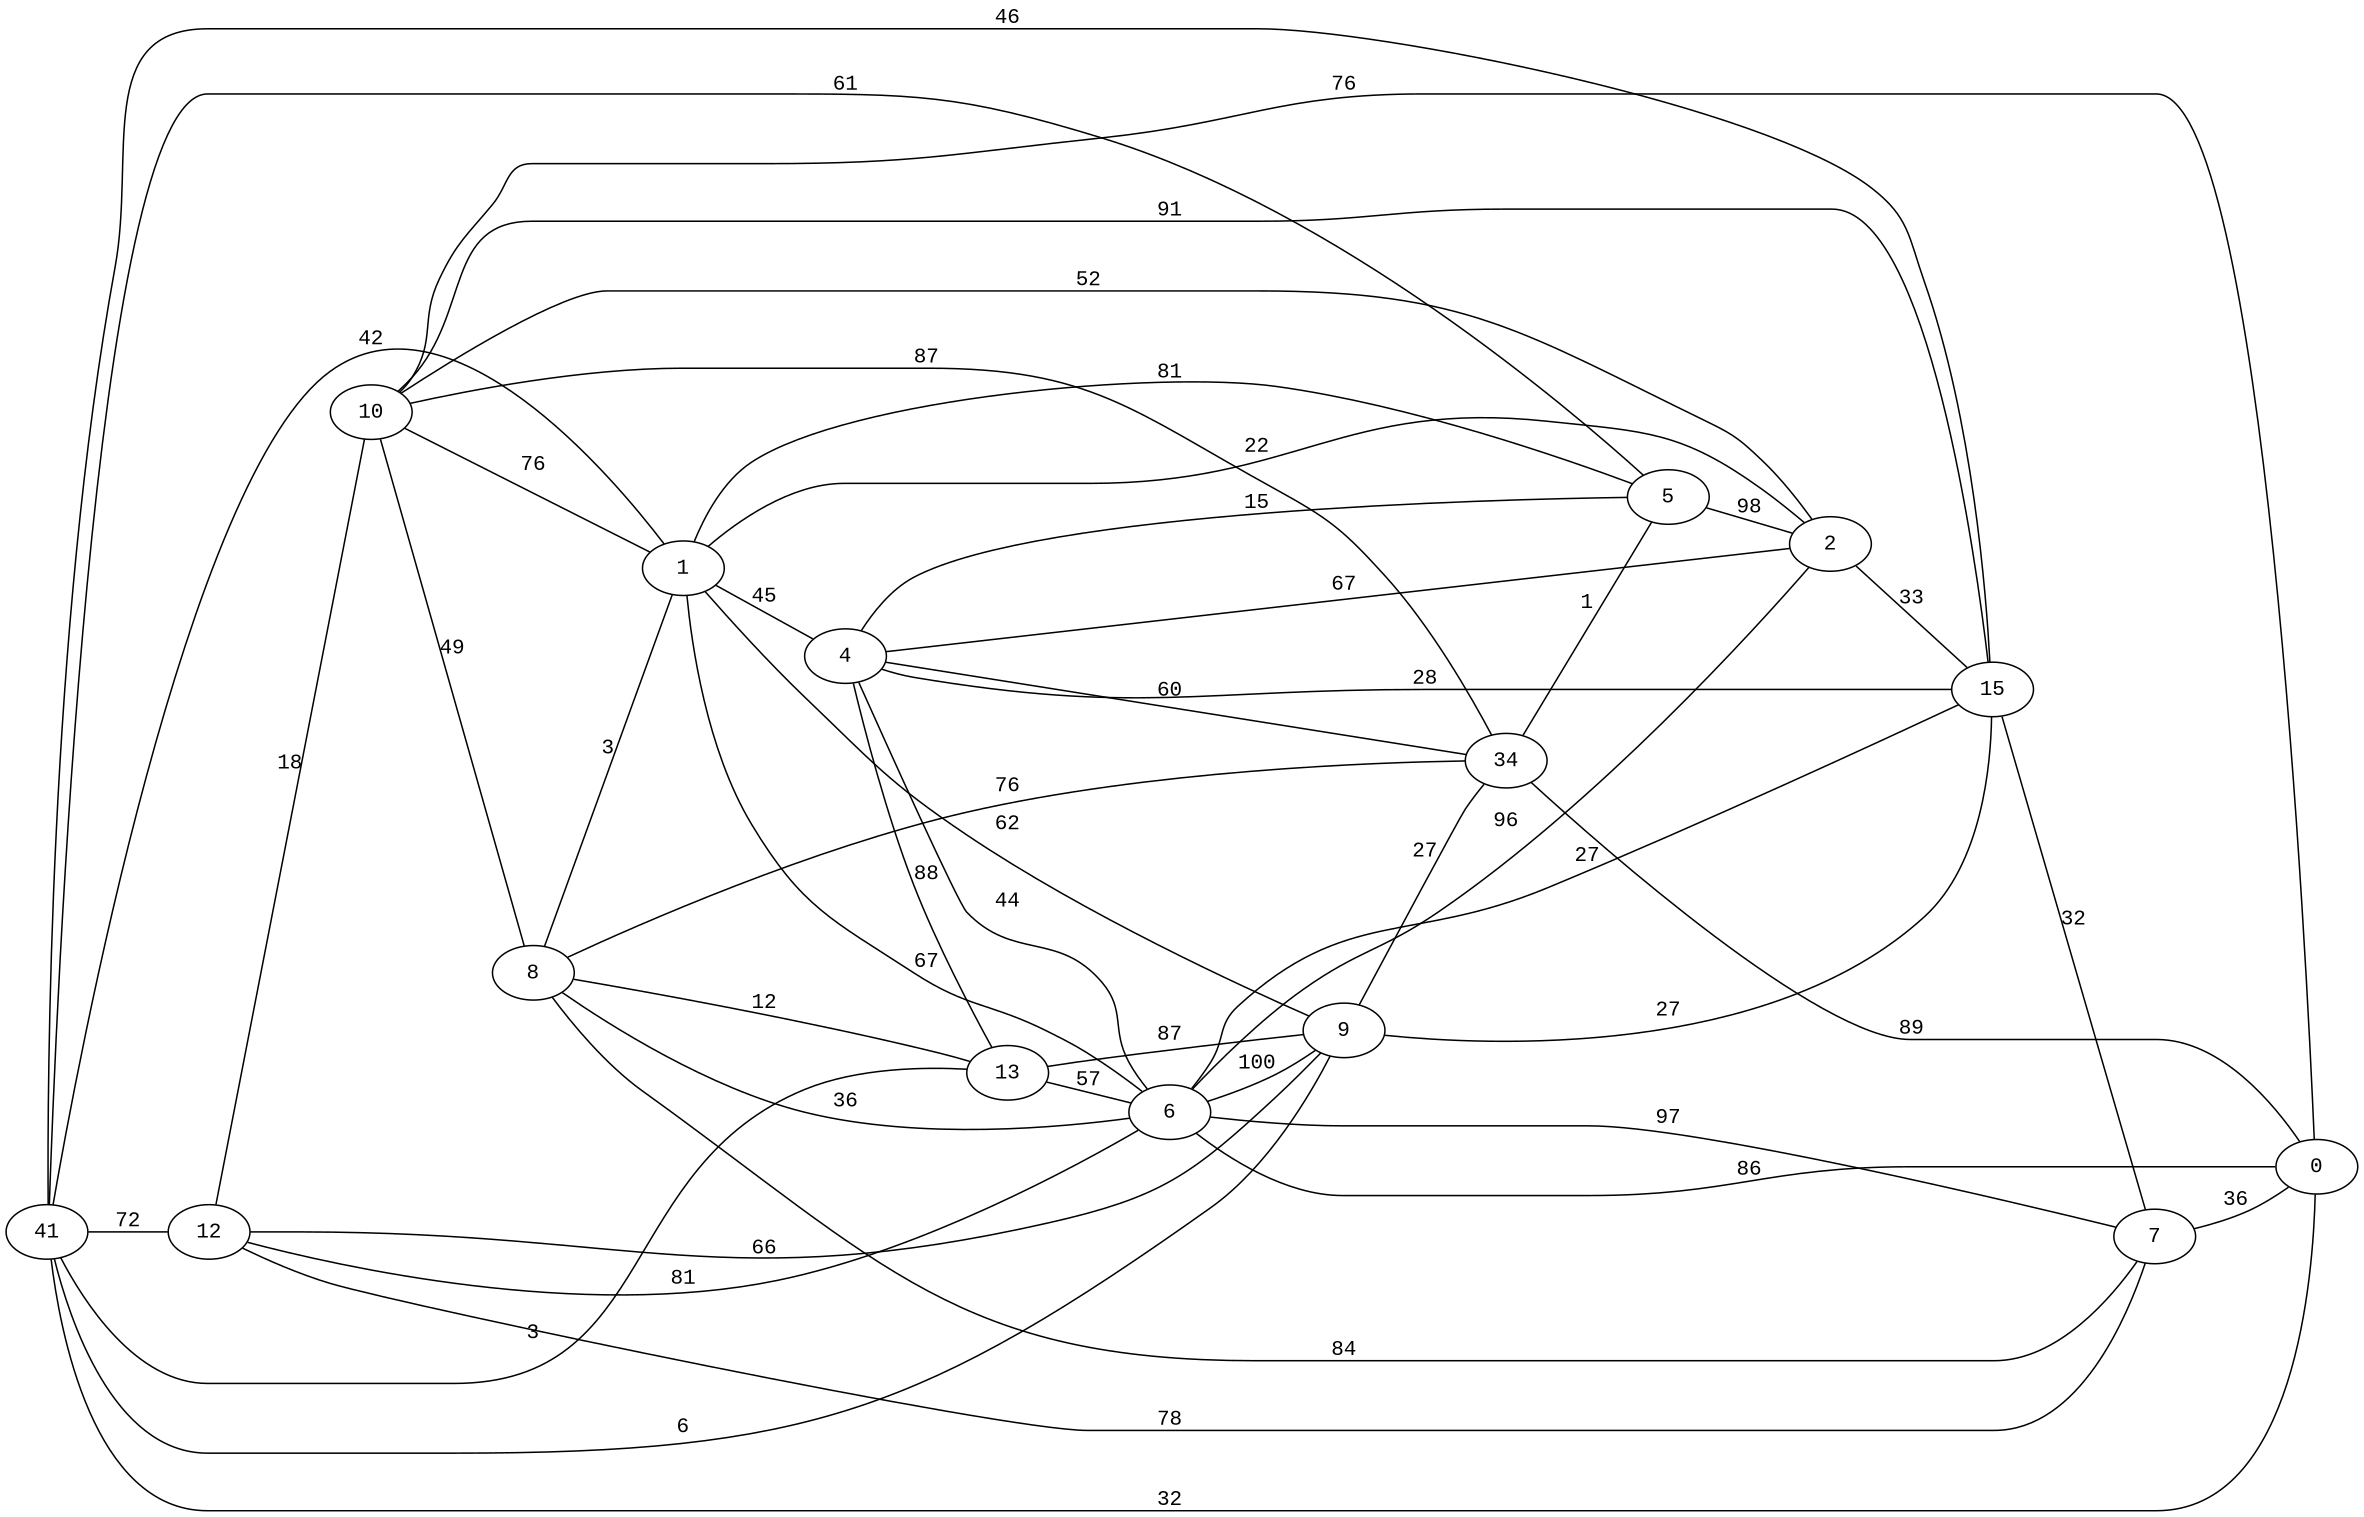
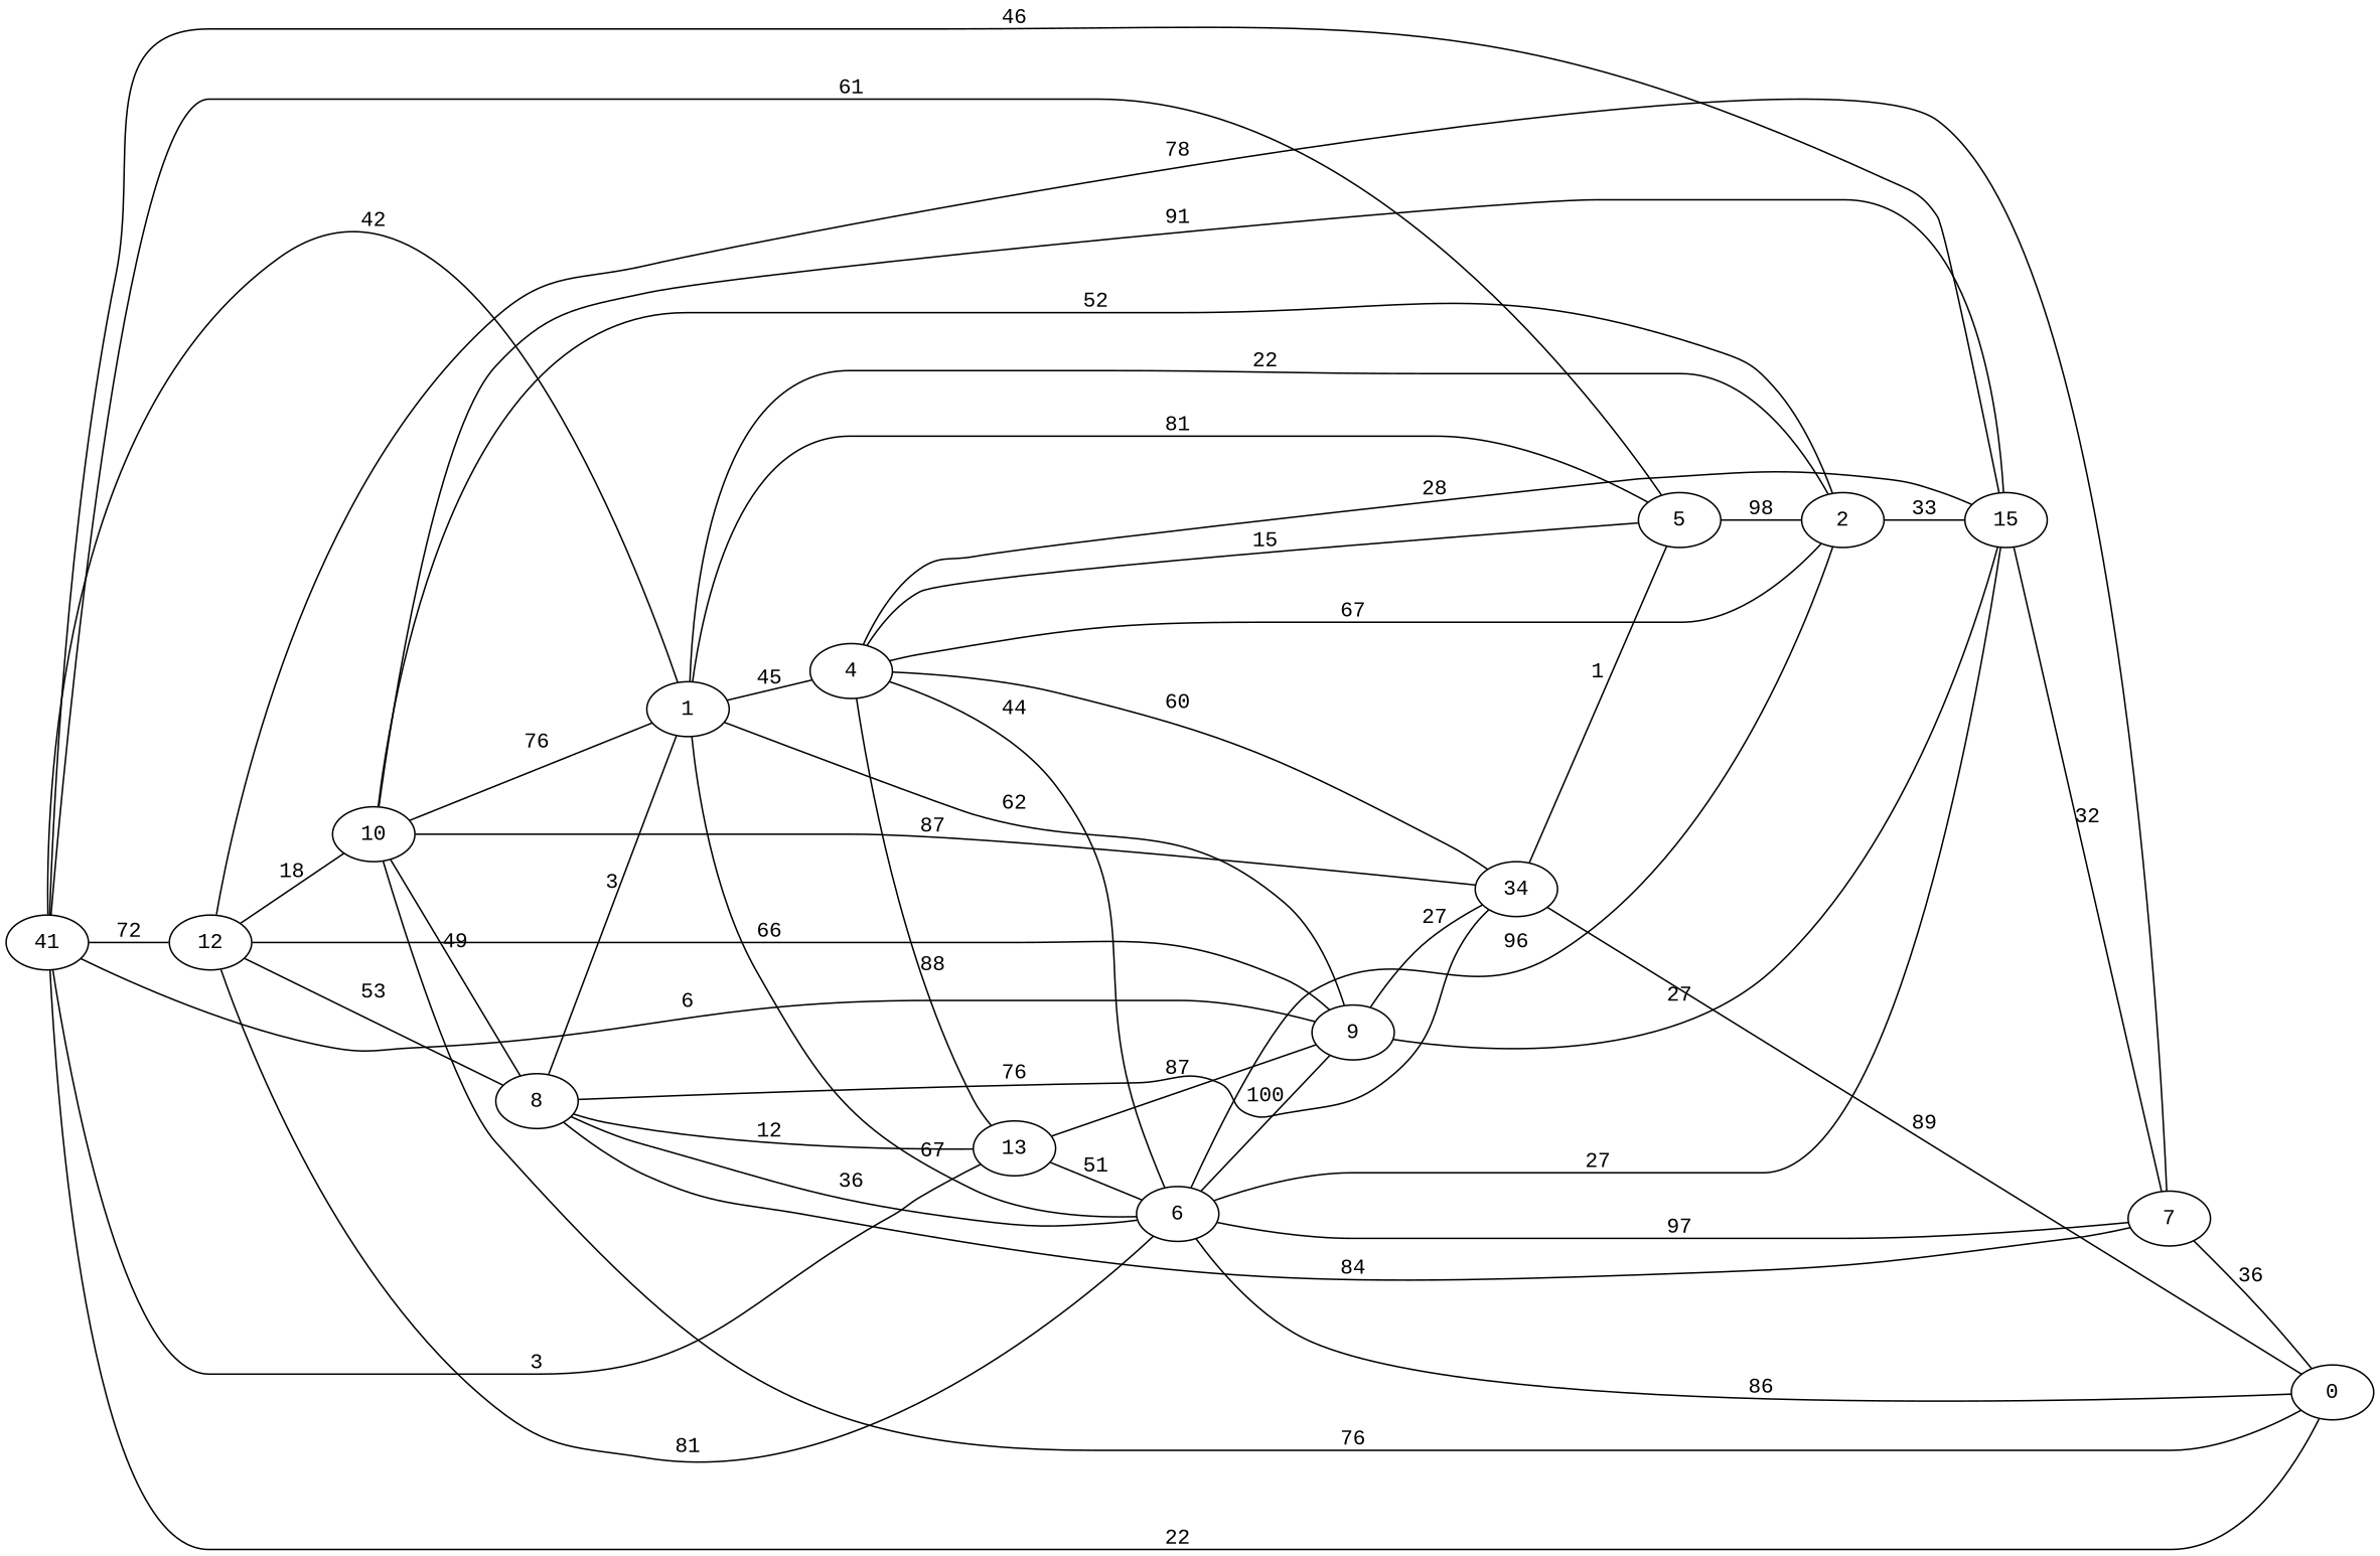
  graph {
    fontname="Liberation Mono"
    rankdir=LR
    node [fontname="Liberation Mono"]
    edge [color=black fontname="Liberation Mono"]
    n1 [label=41]
    13
    8
    6
    10
    n6 [label=34]
    2
    12
    5
    15
    1
    7
    9
    n14 [label=0]
    4
    n1 -- 12 [label=72]
    n1 -- 5 [label=61]
    n1 -- 15 [label=46]
    13 -- n1 [label=3]
    13 -- 8 [label=12]
-   13 -- 6 [label=57]
+   13 -- 6 [label=51]
+   8 -- 12 [label=53]
    8 -- 1 [label=3]
    6 -- 8 [label=36]
    6 -- 12 [label=81]
    6 -- 7 [label=97]
    6 -- 9 [label=100]
    10 -- 8 [label=49]
    10 -- n6 [label=87]
    10 -- 2 [label=52]
    n6 -- 8 [label=76]
    n6 -- 5 [label=1]
    n6 -- n14 [label=89]
    2 -- 6 [label=96]
    2 -- 15 [label=33]
    2 -- 1 [label=22]
    12 -- 10 [label=18]
    12 -- 7 [label=78]
    12 -- 9 [label=66]
    5 -- 2 [label=98]
    5 -- 4 [label=15]
    15 -- 6 [label=27]
    15 -- 10 [label=91]
    15 -- 7 [label=32]
    1 -- n1 [label=42]
    1 -- 6 [label=67]
    1 -- 10 [label=76]
    1 -- 5 [label=81]
    1 -- 4 [label=45]
    7 -- 8 [label=84]
    7 -- n14 [label=36]
    9 -- n1 [label=6]
    9 -- 13 [label=87]
    9 -- n6 [label=27]
    9 -- 15 [label=27]
    9 -- 1 [label=62]
-   n14 -- n1 [label=32]
+   n14 -- n1 [label=22]
    n14 -- 6 [label=86]
    n14 -- 10 [label=76]
    4 -- 13 [label=88]
    4 -- 6 [label=44]
    4 -- n6 [label=60]
    4 -- 2 [label=67]
    4 -- 15 [label=28]
  }
